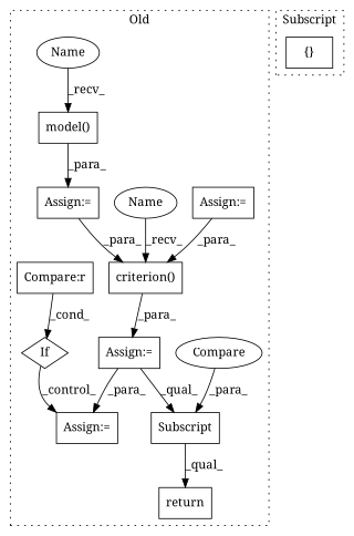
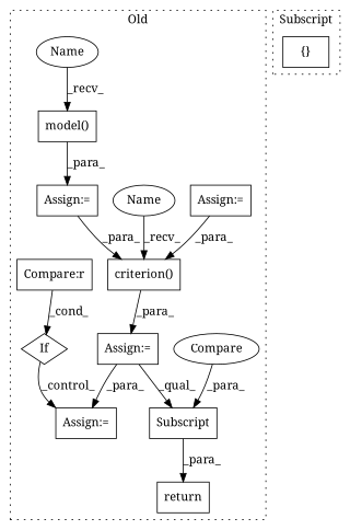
  digraph {
    fontname="Noto Serif"
    node [a=68 fontname="Noto Serif" l=3 s=8538 shape=box]
    edge [fontname="Noto Serif"]
    n1 [a=75 l="15,1" label="criterion()" s="8593,8632"]
    n2 [label="Assign:=" s=8590]
    n3 [label="Assign:=" s=8535]
    n4 [a=93 l=7 label=return s=8708]
    n5 [a=75 l=39 label="model()"]
    n6 [l=4 label="Assign:=" s=8685]
    n7 [a=96 label=If s=8642 shape=diamond]
    n8 [a=40 l=22 label="Compare:r" s=8645]
    n9 [a=63 l="12,0" label=Subscript s="8715,0"]
    n10 [a=76 l=1 label=Compare s=8725 shape=ellipse]
    n11 [label="Assign:=" s=8465]
    n12 [a=87 l=4 label=Name s=8593 shape=ellipse]
    n13 [a=87 l=4 label=Name shape=ellipse]
    n14 [a=95 l="2,1" label="{}" s="8314,8315"]
    subgraph cluster_1 {
      label=Old
      style=dotted
      n1
      n2
      n3
      n4
      n5
      n6
      n7
      n8
      n9
      n10
      n11
      n12
      n13
    }
    subgraph cluster_2 {
      label=Subscript
      style=dotted
      n14
    }
    n1 -> n2 [label=_para_]
    n2 -> n6 [label=_para_]
    n2 -> n9 [label=_qual_]
    n3 -> n1 [label=_para_]
    n5 -> n3 [label=_para_]
    n7 -> n6 [label=_control_]
    n8 -> n7 [label=_cond_]
-   n9 -> n4 [label=_qual_]
+   n9 -> n4 [label=_para_]
    n10 -> n9 [label=_para_]
    n11 -> n1 [label=_para_]
    n12 -> n1 [label=_recv_]
    n13 -> n5 [label=_recv_]
  }
